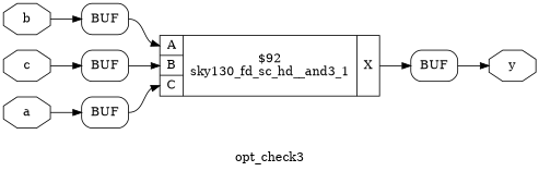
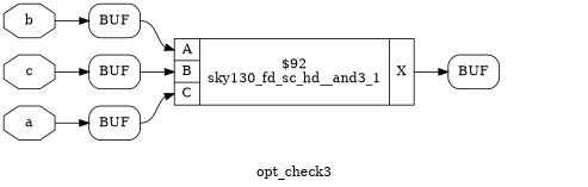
  digraph {
    label=opt_check3
    rankdir=LR
    remincross=true
    node [shape=octagon]
    edge [color=black fontcolor=black headport=w tailport=e]
    n1 [color=black fontcolor=black label=a]
    n2 [label=BUF shape=box style=rounded]
    n3 [color=black fontcolor=black label=b]
    n4 [label=BUF shape=box style=rounded]
    n5 [color=black fontcolor=black label=c]
    n6 [label=BUF shape=box style=rounded]
-   n7 [color=black fontcolor=black label=y]
    n8 [label="{{<p10> A|<p11> B|<p12> C}|$92\nsky130_fd_sc_hd__and3_1|{<p13> X}}" shape=record]
    n9 [label=BUF shape=box style=rounded]
    n1 -> n2
    n2 -> n8 [headport="p12:w"]
    n3 -> n4
    n4 -> n8 [headport="p10:w"]
    n5 -> n6
    n6 -> n8 [headport="p11:w"]
    n8 -> n9 [tailport="p13:e"]
-   n9 -> n7
  }
